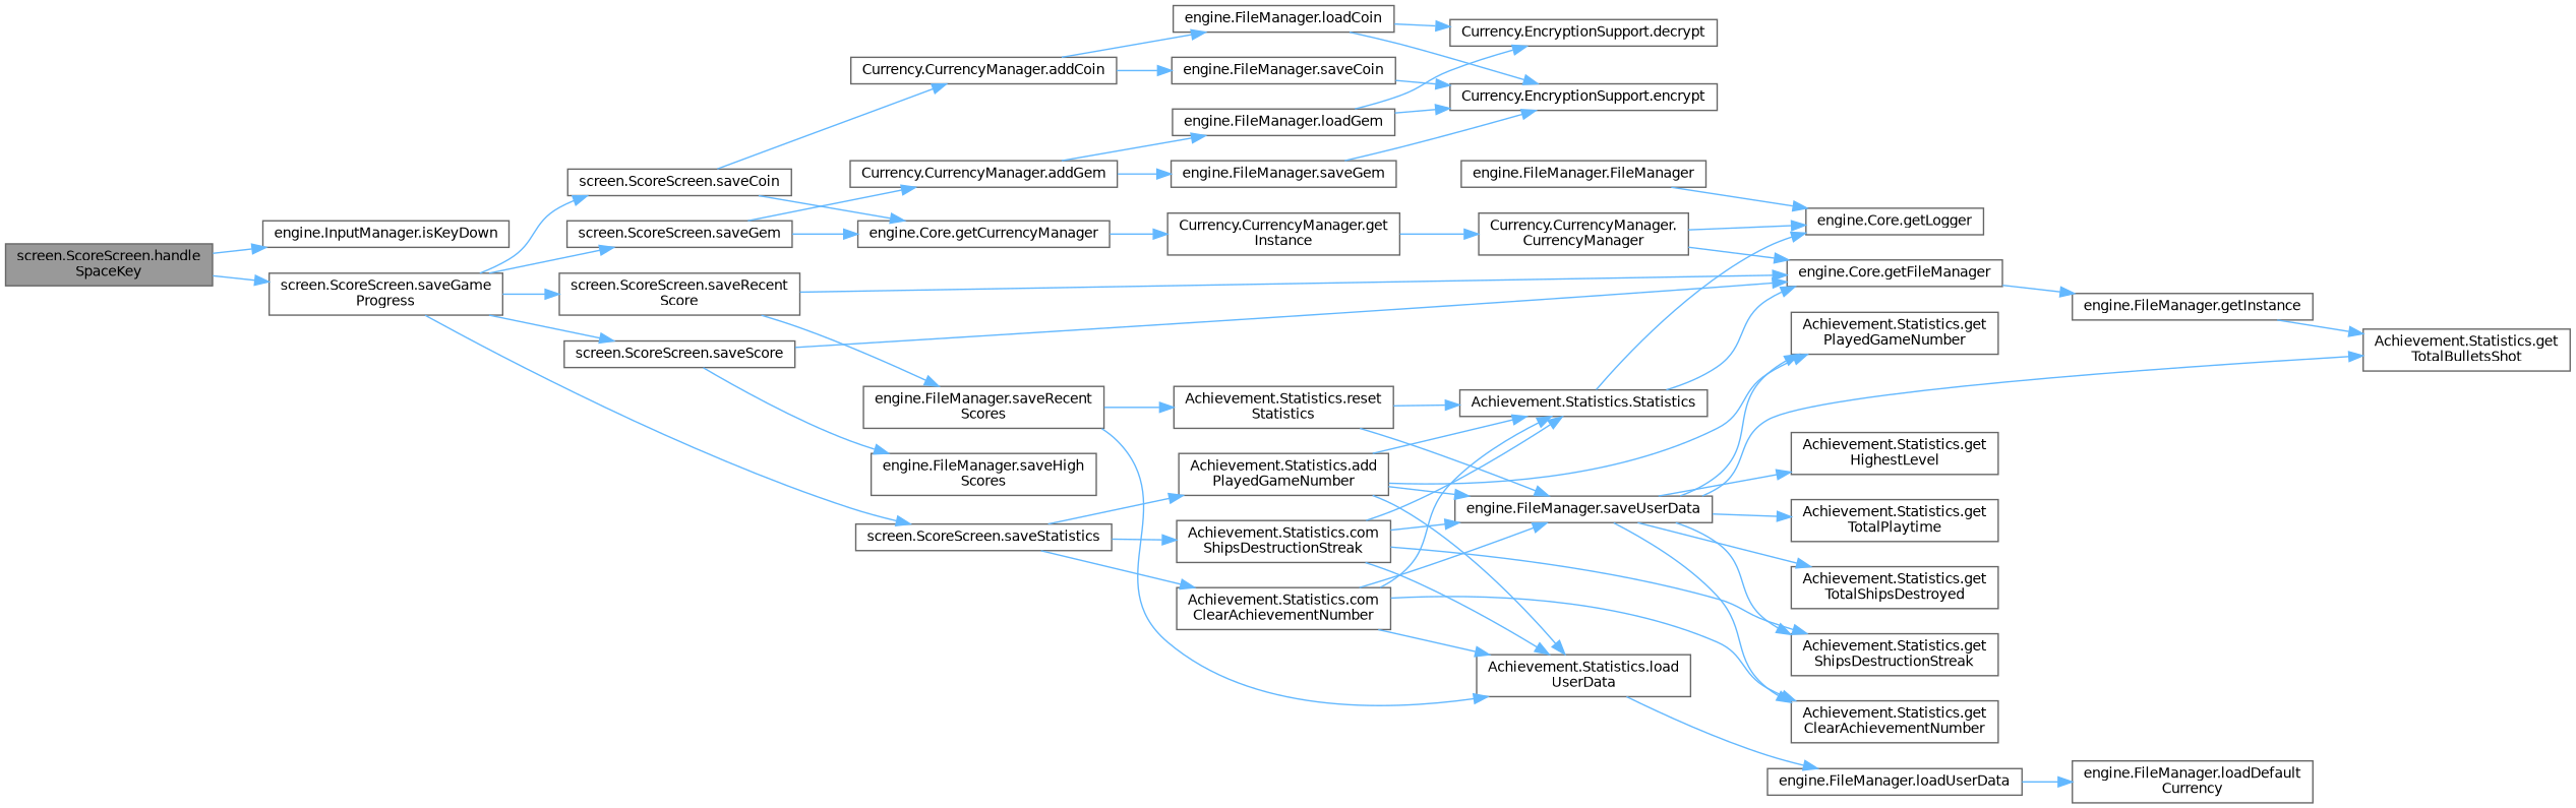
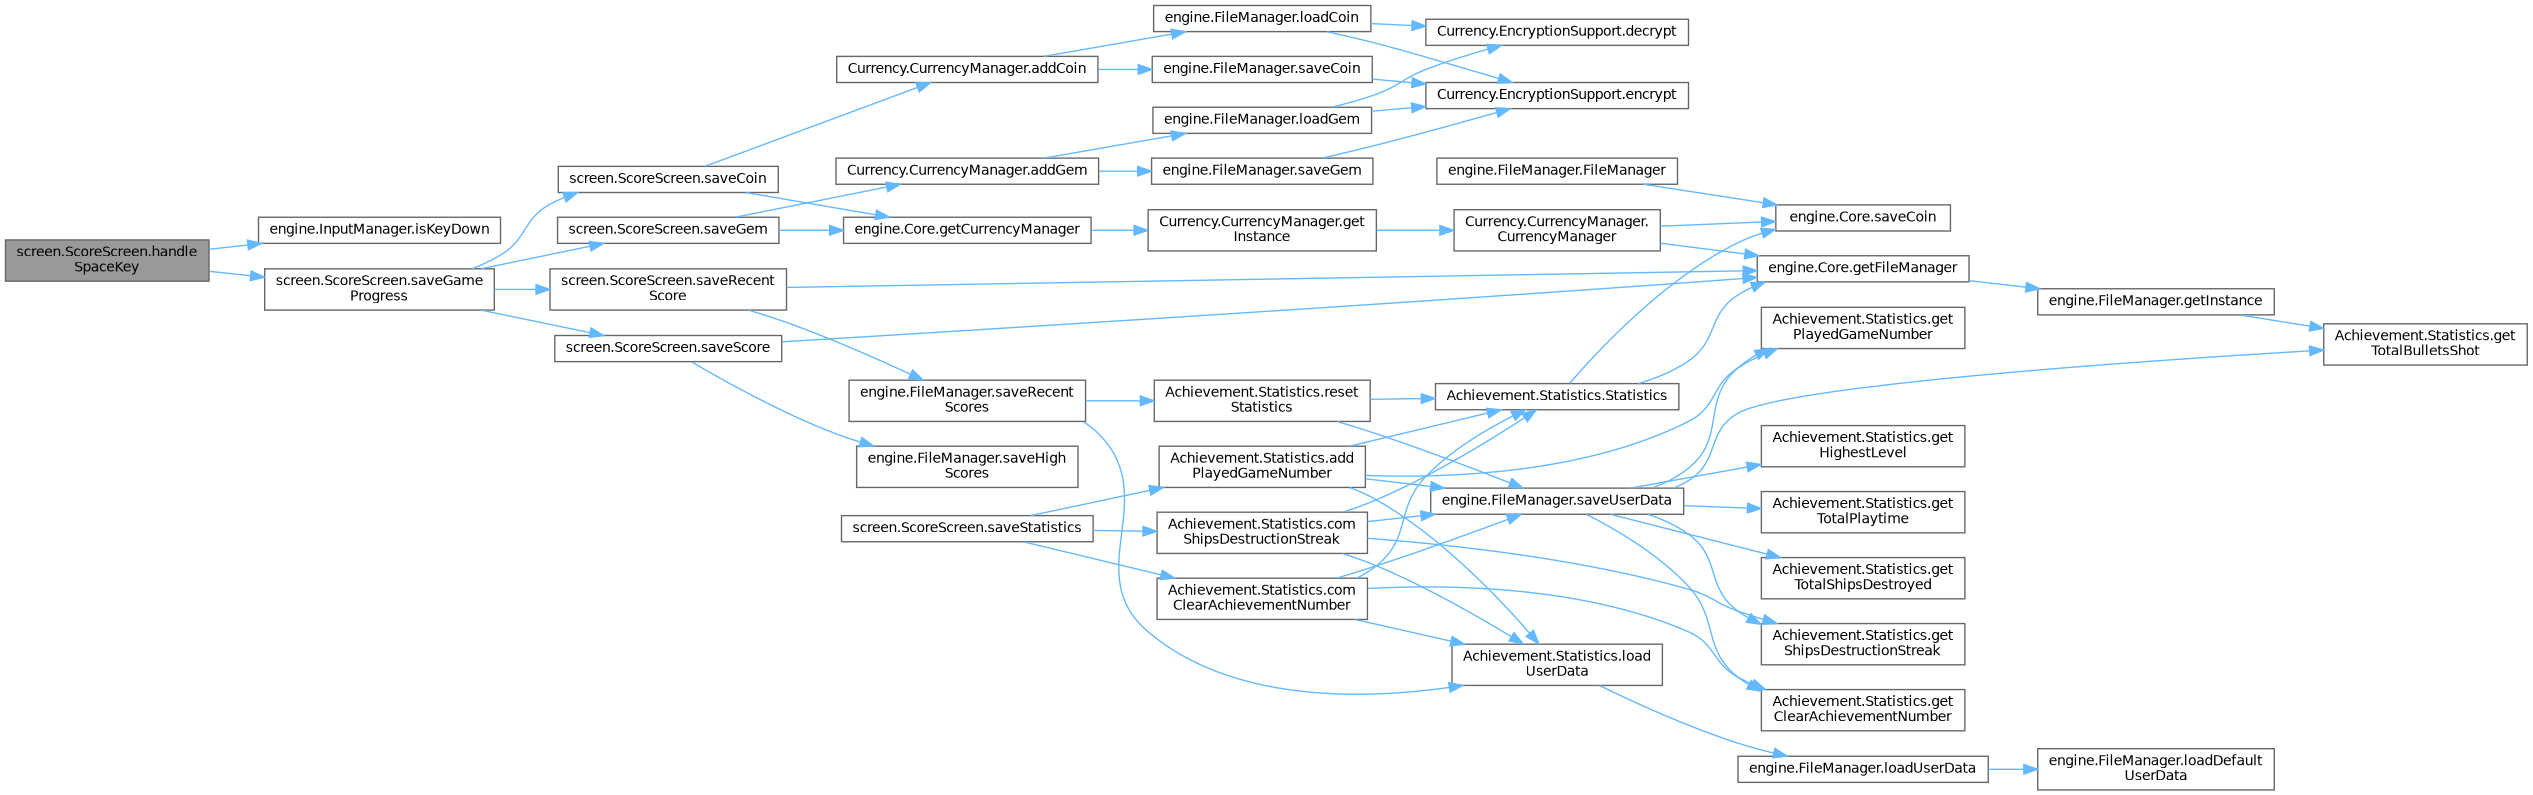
  digraph {
    rankdir=LR
    node [color=grey40 fillcolor=white fontname=Helvetica fontsize=10 shape=box style=filled]
    edge [color=steelblue1 fontname=Helvetica fontsize=10 labelfontname=Helvetica labelfontsize=10 style=solid]
    n1 [color=gray40 fillcolor=grey60 fontcolor=black height=0.2 label="screen.ScoreScreen.handle\lSpaceKey" width=0.4]
    n2 [height=0.2 label="engine.InputManager.isKeyDown" width=0.4]
    n3 [height=0.2 label="screen.ScoreScreen.saveGame\lProgress" width=0.4]
    n4 [height=0.2 label="screen.ScoreScreen.saveCoin" width=0.4]
    n5 [height=0.2 label="screen.ScoreScreen.saveGem" width=0.4]
    n6 [height=0.2 label="screen.ScoreScreen.saveRecent\lScore" width=0.4]
    n7 [height=0.2 label="screen.ScoreScreen.saveScore" width=0.4]
    n8 [height=0.2 label="screen.ScoreScreen.saveStatistics" width=0.4]
    n9 [height=0.2 label="Currency.CurrencyManager.addCoin" width=0.4]
    n10 [height=0.2 label="engine.Core.getCurrencyManager" width=0.4]
    n11 [height=0.2 label="Currency.CurrencyManager.addGem" width=0.4]
    n12 [height=0.2 label="engine.Core.getFileManager" width=0.4]
    n13 [height=0.2 label="engine.FileManager.saveRecent\lScores" width=0.4]
    n14 [height=0.2 label="engine.FileManager.saveHigh\lScores" width=0.4]
    n15 [height=0.2 label="Achievement.Statistics.add\lPlayedGameNumber" width=0.4]
    n16 [height=0.2 label="Achievement.Statistics.com\lClearAchievementNumber" width=0.4]
    n17 [height=0.2 label="Achievement.Statistics.com\lShipsDestructionStreak" width=0.4]
    n18 [height=0.2 label="engine.FileManager.loadCoin" width=0.4]
    n19 [height=0.2 label="engine.FileManager.saveCoin" width=0.4]
    n20 [height=0.2 label="Currency.CurrencyManager.get\lInstance" width=0.4]
    n21 [height=0.2 label="Currency.EncryptionSupport.decrypt" width=0.4]
    n22 [height=0.2 label="Currency.EncryptionSupport.encrypt" width=0.4]
    n23 [height=0.2 label="Currency.CurrencyManager.\lCurrencyManager" width=0.4]
-   n24 [height=0.2 label="engine.Core.getLogger" width=0.4]
+   n24 [height=0.2 label="engine.Core.saveCoin" width=0.4]
    n25 [height=0.2 label="engine.FileManager.getInstance" width=0.4]
    n26 [height=0.2 label="Achievement.Statistics.get\lTotalBulletsShot" width=0.4]
    n27 [height=0.2 label="engine.FileManager.FileManager" width=0.4]
    n28 [height=0.2 label="engine.FileManager.loadGem" width=0.4]
    n29 [height=0.2 label="engine.FileManager.saveGem" width=0.4]
    n30 [height=0.2 label="Achievement.Statistics.load\lUserData" width=0.4]
    n31 [height=0.2 label="Achievement.Statistics.reset\lStatistics" width=0.4]
    n32 [height=0.2 label="engine.FileManager.loadUserData" width=0.4]
    n33 [height=0.2 label="engine.FileManager.saveUserData" width=0.4]
    n34 [height=0.2 label="Achievement.Statistics.Statistics" width=0.4]
-   n35 [height=0.2 label="engine.FileManager.loadDefault\lCurrency" width=0.4]
+   n35 [height=0.2 label="engine.FileManager.loadDefault\lUserData" width=0.4]
    n36 [height=0.2 label="Achievement.Statistics.get\lClearAchievementNumber" width=0.4]
    n37 [height=0.2 label="Achievement.Statistics.get\lHighestLevel" width=0.4]
    n38 [height=0.2 label="Achievement.Statistics.get\lPlayedGameNumber" width=0.4]
    n39 [height=0.2 label="Achievement.Statistics.get\lShipsDestructionStreak" width=0.4]
    n40 [height=0.2 label="Achievement.Statistics.get\lTotalPlaytime" width=0.4]
    n41 [height=0.2 label="Achievement.Statistics.get\lTotalShipsDestroyed" width=0.4]
    n1 -> n2
    n1 -> n3
    n3 -> n4
    n3 -> n5
    n3 -> n6
    n3 -> n7
-   n3 -> n8
    n4 -> n9
    n4 -> n10
    n5 -> n10
    n5 -> n11
    n6 -> n12
    n6 -> n13
    n7 -> n12
    n7 -> n14
    n8 -> n15
    n8 -> n16
    n8 -> n17
    n9 -> n18
    n9 -> n19
    n10 -> n20
    n11 -> n28
    n11 -> n29
    n12 -> n25
    n13 -> n30
    n13 -> n31
    n15 -> n30
    n15 -> n33
    n15 -> n34
    n15 -> n38
    n16 -> n30
    n16 -> n33
    n16 -> n34
    n16 -> n36
    n17 -> n30
    n17 -> n33
    n17 -> n34
    n17 -> n39
    n18 -> n21
    n18 -> n22
    n19 -> n22
    n20 -> n23
    n23 -> n12
    n23 -> n24
    n25 -> n26
    n27 -> n24
    n28 -> n21
    n28 -> n22
    n29 -> n22
    n30 -> n32
    n31 -> n33
    n31 -> n34
    n32 -> n35
    n33 -> n26
    n33 -> n36
    n33 -> n37
    n33 -> n38
    n33 -> n39
    n33 -> n40
    n33 -> n41
    n34 -> n12
    n34 -> n24
  }
